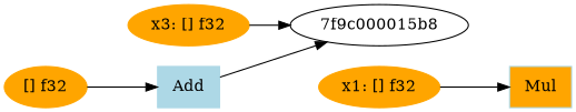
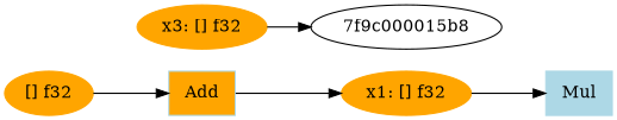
  digraph {
    rankdir=LR
    node [color=orange style=filled]
-   n1 [color=lightblue label=Add shape=box]
+   n1 [color=lightblue label=Add shape=box fillcolor=orange]
    "7f9c000015b8" [color="" style=""]
    n3 [label="[] f32"]
    n4 [label="x3: [] f32"]
-   n5 [color=lightblue label=Mul shape=box fillcolor=orange]
+   n5 [color=lightblue label=Mul shape=box]
    n6 [label="x1: [] f32"]
-   n1 -> "7f9c000015b8"
+   n1 -> n6
    n3 -> n1
    n4 -> "7f9c000015b8"
    n6 -> n5
  }
